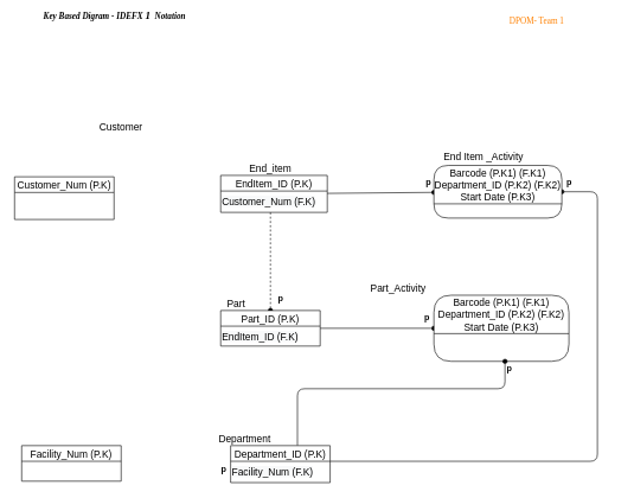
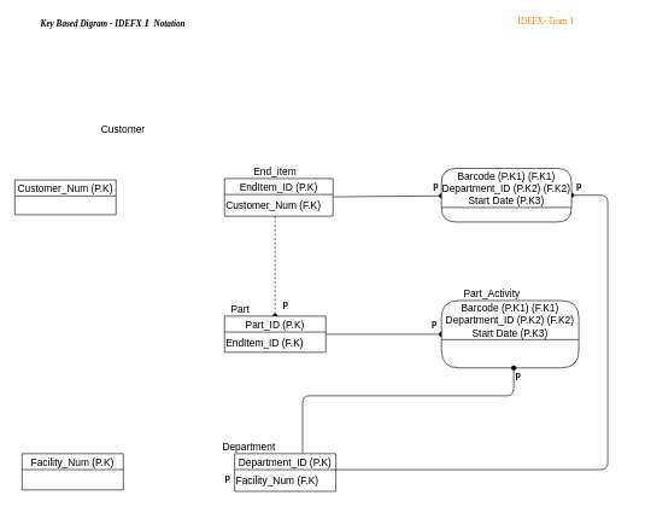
  <mxCell id="0" />
  <mxCell id="1" parent="0" />
  <mxCell id="2" value="&lt;span style=&quot;font-family: &amp;quot;helvetica&amp;quot; ; font-size: 14px&quot;&gt;Customer&lt;/span&gt;" style="text;html=1;strokeColor=none;fillColor=none;align=center;verticalAlign=middle;whiteSpace=wrap;rounded=0;fontFamily=Georgia;fontColor=#000000;" vertex="1" parent="1"><mxGeometry x="130" y="168" width="80" height="20" as="geometry" /></mxCell>
  <mxCell id="3" value="&lt;span style=&quot;font-family: &amp;#34;helvetica&amp;#34; ; font-size: 14px&quot;&gt;Part&lt;/span&gt;" style="text;html=1;strokeColor=none;fillColor=none;align=center;verticalAlign=middle;whiteSpace=wrap;rounded=0;fontFamily=Georgia;fontColor=#000000;" vertex="1" parent="1"><mxGeometry x="292" y="416" width="80" height="20" as="geometry" /></mxCell>
- <mxCell id="4" value="&lt;span style=&quot;font-family: &amp;#34;helvetica&amp;#34; ; font-size: 14px&quot;&gt;End Item _Activity&lt;/span&gt;" style="text;html=1;strokeColor=none;fillColor=none;align=center;verticalAlign=middle;whiteSpace=wrap;rounded=0;fontFamily=Georgia;fontColor=#000000;" vertex="1" parent="1"><mxGeometry x="615" y="210" width="130" height="20" as="geometry" /></mxCell>
  <mxCell id="5" value="&lt;span style=&quot;font-family: &amp;#34;helvetica&amp;#34; ; font-size: 14px&quot;&gt;End_item&lt;/span&gt;" style="text;html=1;strokeColor=none;fillColor=none;align=center;verticalAlign=middle;whiteSpace=wrap;rounded=0;fontFamily=Georgia;fontColor=#000000;" vertex="1" parent="1"><mxGeometry x="340" y="226" width="80" height="20" as="geometry" /></mxCell>
  <mxCell id="6" value="&lt;span style=&quot;font-family: &amp;#34;helvetica&amp;#34; ; font-size: 14px&quot;&gt;Department&lt;/span&gt;" style="text;html=1;strokeColor=none;fillColor=none;align=center;verticalAlign=middle;whiteSpace=wrap;rounded=0;fontFamily=Georgia;fontColor=#000000;" vertex="1" parent="1"><mxGeometry x="304" y="606" width="80" height="20" as="geometry" /></mxCell>
  <mxCell id="7" value="" style="fontSize=12;html=1;endArrow=oval;startArrow=none;startFill=0;endFill=1;" edge="1" parent="1" source="18" target="24"><mxGeometry width="100" height="100" relative="1" as="geometry"><mxPoint x="495" y="268" as="sourcePoint" /><mxPoint x="650" y="268" as="targetPoint" /></mxGeometry></mxCell>
  <mxCell id="8" style="edgeStyle=none;rounded=0;orthogonalLoop=1;jettySize=auto;html=1;exitX=0.75;exitY=0;exitDx=0;exitDy=0;fontFamily=Georgia;fontColor=#000000;" edge="1" parent="1" source="24" target="24"><mxGeometry relative="1" as="geometry" /></mxCell>
  <mxCell id="9" value="" style="fontSize=12;html=1;endArrow=oval;startArrow=none;startFill=0;endFill=1;dashed=1;" edge="1" parent="1" target="16"><mxGeometry width="100" height="100" relative="1" as="geometry"><mxPoint x="380" y="298" as="sourcePoint" /><mxPoint x="380" y="436" as="targetPoint" /></mxGeometry></mxCell>
- <mxCell id="10" value="&lt;span style=&quot;font-family: &amp;#34;helvetica&amp;#34; ; font-size: 14px&quot;&gt;Part_Activity&lt;/span&gt;" style="text;html=1;strokeColor=none;fillColor=none;align=center;verticalAlign=middle;whiteSpace=wrap;rounded=0;fontFamily=Georgia;fontColor=#000000;" vertex="1" parent="1"><mxGeometry x="520" y="394.5" width="80" height="20" as="geometry" /></mxCell>
+ <mxCell id="10" value="&lt;span style=&quot;font-family: &amp;#34;helvetica&amp;#34; ; font-size: 14px&quot;&gt;Part_Activity&lt;/span&gt;" style="text;html=1;strokeColor=none;fillColor=none;align=center;verticalAlign=middle;whiteSpace=wrap;rounded=0;fontFamily=Georgia;fontColor=#000000;" vertex="1" parent="1"><mxGeometry x="640" y="394.5" width="80" height="20" as="geometry" /></mxCell>
  <mxCell id="11" value="" style="fontSize=12;html=1;endArrow=oval;startArrow=none;startFill=0;endFill=1;" edge="1" parent="1" source="16" target="23"><mxGeometry width="100" height="100" relative="1" as="geometry"><mxPoint x="450" y="461" as="sourcePoint" /><mxPoint x="610" y="465" as="targetPoint" /></mxGeometry></mxCell>
  <mxCell id="12" value="" style="edgeStyle=orthogonalEdgeStyle;fontSize=12;html=1;endArrow=oval;startArrow=none;entryX=1;entryY=0.5;entryDx=0;entryDy=0;endFill=1;startFill=0;" edge="1" parent="1" source="21" target="24"><mxGeometry width="100" height="100" relative="1" as="geometry"><mxPoint x="520" y="726" as="sourcePoint" /><mxPoint x="860" y="266" as="targetPoint" /><Array as="points"><mxPoint x="840" y="648" /><mxPoint x="840" y="269" /></Array></mxGeometry></mxCell>
  <mxCell id="13" value="" style="fontSize=12;html=1;endArrow=oval;startArrow=none;edgeStyle=orthogonalEdgeStyle;startFill=0;endFill=1;" edge="1" parent="1" source="21" target="23"><mxGeometry width="100" height="100" relative="1" as="geometry"><mxPoint x="504" y="566" as="sourcePoint" /><mxPoint x="710" y="516" as="targetPoint" /><Array as="points"><mxPoint x="418" y="546" /><mxPoint x="710" y="546" /></Array></mxGeometry></mxCell>
  <mxCell id="14" style="edgeStyle=none;rounded=0;orthogonalLoop=1;jettySize=auto;html=1;exitX=1;exitY=0.5;exitDx=0;exitDy=0;fontFamily=Georgia;fontColor=#000000;" edge="1" parent="1" source="24" target="24"><mxGeometry relative="1" as="geometry" /></mxCell>
  <mxCell id="15" style="edgeStyle=none;rounded=0;orthogonalLoop=1;jettySize=auto;html=1;exitX=0;exitY=0.5;exitDx=0;exitDy=0;fontFamily=Georgia;fontColor=#000000;" edge="1" parent="1" source="23" target="23"><mxGeometry relative="1" as="geometry" /></mxCell>
  <mxCell id="16" value="Part_ID (P.K)" style="swimlane;fontStyle=0;childLayout=stackLayout;horizontal=1;startSize=22;horizontalStack=0;resizeParent=1;resizeParentMax=0;resizeLast=0;collapsible=1;marginBottom=0;align=center;fontSize=14;" vertex="1" parent="1"><mxGeometry x="310" y="436" width="140" height="50" as="geometry" /></mxCell>
  <mxCell id="17" value="&lt;span style=&quot;font-family: &amp;#34;helvetica&amp;#34; ; font-size: 14px ; font-style: normal ; font-weight: 400 ; letter-spacing: normal ; text-align: center ; text-indent: 0px ; text-transform: none ; word-spacing: 0px ; background-color: rgb(248 , 249 , 250) ; float: none ; display: inline&quot;&gt;EndItem_ID (F.K)&lt;/span&gt;" style="text;whiteSpace=wrap;html=1;fontFamily=Georgia;fontColor=#000000;" vertex="1" parent="16"><mxGeometry y="22" width="140" height="28" as="geometry" /></mxCell>
  <mxCell id="18" value="EndItem_ID (P.K)" style="swimlane;fontStyle=0;childLayout=stackLayout;horizontal=1;startSize=22;horizontalStack=0;resizeParent=1;resizeParentMax=0;resizeLast=0;collapsible=1;marginBottom=0;align=center;fontSize=14;" vertex="1" parent="1"><mxGeometry x="310" y="246" width="150" height="52" as="geometry" /></mxCell>
  <mxCell id="19" value="&lt;span style=&quot;font-family: &amp;#34;helvetica&amp;#34; ; font-size: 14px ; font-style: normal ; font-weight: 400 ; letter-spacing: normal ; text-align: center ; text-indent: 0px ; text-transform: none ; word-spacing: 0px ; background-color: rgb(248 , 249 , 250) ; float: none ; display: inline&quot;&gt;Customer_Num (F.K)&lt;/span&gt;" style="text;whiteSpace=wrap;html=1;fontFamily=Georgia;fontColor=#000000;" vertex="1" parent="18"><mxGeometry y="22" width="150" height="30" as="geometry" /></mxCell>
  <mxCell id="20" value="Facility_Num (P.K)" style="swimlane;fontStyle=0;childLayout=stackLayout;horizontal=1;startSize=22;horizontalStack=0;resizeParent=1;resizeParentMax=0;resizeLast=0;collapsible=1;marginBottom=0;align=center;fontSize=14;" vertex="1" parent="1"><mxGeometry x="30" y="626" width="140" height="50" as="geometry" /></mxCell>
  <mxCell id="21" value="Department_ID (P.K)" style="swimlane;fontStyle=0;childLayout=stackLayout;horizontal=1;startSize=22;horizontalStack=0;resizeParent=1;resizeParentMax=0;resizeLast=0;collapsible=1;marginBottom=0;align=center;fontSize=14;" vertex="1" parent="1"><mxGeometry x="324" y="626" width="140" height="52" as="geometry" /></mxCell>
  <mxCell id="22" value="&lt;span style=&quot;font-family: &amp;#34;helvetica&amp;#34; ; font-size: 14px ; font-style: normal ; font-weight: 400 ; letter-spacing: normal ; text-align: center ; text-indent: 0px ; text-transform: none ; word-spacing: 0px ; background-color: rgb(248 , 249 , 250) ; float: none ; display: inline&quot;&gt;Facility_Num (F.K)&lt;/span&gt;" style="text;whiteSpace=wrap;html=1;fontFamily=Georgia;fontColor=#000000;" vertex="1" parent="21"><mxGeometry y="22" width="140" height="30" as="geometry" /></mxCell>
  <mxCell id="23" value="Barcode (P.K1) (F.K1)&#10;Department_ID (P.K2) (F.K2)&#10;Start Date (P.K3)" style="swimlane;fontStyle=0;childLayout=stackLayout;horizontal=1;startSize=54;horizontalStack=0;resizeParent=1;resizeParentMax=0;resizeLast=0;collapsible=1;marginBottom=0;align=center;fontSize=14;rounded=1;" vertex="1" parent="1"><mxGeometry x="610" y="414.5" width="190" height="93" as="geometry" /></mxCell>
  <mxCell id="24" value="Barcode (P.K1) (F.K1)&#10;Department_ID (P.K2) (F.K2)&#10;Start Date (P.K3)" style="swimlane;fontStyle=0;childLayout=stackLayout;horizontal=1;startSize=54;horizontalStack=0;resizeParent=1;resizeParentMax=0;resizeLast=0;collapsible=1;marginBottom=0;align=center;fontSize=14;rounded=1;" vertex="1" parent="1"><mxGeometry x="610" y="232" width="180" height="74" as="geometry" /></mxCell>
- <mxCell id="25" value="Customer_Num (P.K)" style="swimlane;fontStyle=0;childLayout=stackLayout;horizontal=1;startSize=22;horizontalStack=0;resizeParent=1;resizeParentMax=0;resizeLast=0;collapsible=1;marginBottom=0;align=center;fontSize=14;" vertex="1" parent="1"><mxGeometry x="20" y="248" width="140" height="60" as="geometry" /></mxCell>
+ <mxCell id="25" value="Customer_Num (P.K)" style="swimlane;fontStyle=0;childLayout=stackLayout;horizontal=1;startSize=22;horizontalStack=0;resizeParent=1;resizeParentMax=0;resizeLast=0;collapsible=1;marginBottom=0;align=center;fontSize=14;" vertex="1" parent="1"><mxGeometry x="20" y="248" width="140" height="48" as="geometry" /></mxCell>
  <mxCell id="26" value="&lt;b&gt;p&lt;/b&gt;" style="text;html=1;align=center;verticalAlign=middle;resizable=0;points=[];autosize=1;" vertex="1" parent="1"><mxGeometry x="592" y="246" width="20" height="20" as="geometry" /></mxCell>
  <mxCell id="27" value="&lt;b&gt;p&lt;/b&gt;" style="text;html=1;align=center;verticalAlign=middle;resizable=0;points=[];autosize=1;" vertex="1" parent="1"><mxGeometry x="790" y="246" width="20" height="20" as="geometry" /></mxCell>
  <mxCell id="28" value="&lt;b&gt;p&lt;/b&gt;" style="text;html=1;align=center;verticalAlign=middle;resizable=0;points=[];autosize=1;" vertex="1" parent="1"><mxGeometry x="706" y="507.5" width="20" height="20" as="geometry" /></mxCell>
  <mxCell id="29" value="&lt;b&gt;p&lt;/b&gt;" style="text;html=1;align=center;verticalAlign=middle;resizable=0;points=[];autosize=1;" vertex="1" parent="1"><mxGeometry x="304" y="650" width="20" height="20" as="geometry" /></mxCell>
  <mxCell id="30" value="&lt;b&gt;p&lt;/b&gt;" style="text;html=1;align=center;verticalAlign=middle;resizable=0;points=[];autosize=1;" vertex="1" parent="1"><mxGeometry x="590" y="436" width="20" height="20" as="geometry" /></mxCell>
  <mxCell id="31" value="&lt;b&gt;p&lt;/b&gt;" style="text;html=1;align=center;verticalAlign=middle;resizable=0;points=[];autosize=1;" vertex="1" parent="1"><mxGeometry x="384" y="410" width="20" height="20" as="geometry" /></mxCell>
- <mxCell id="32" value="Key Based Digram - IDEFX&amp;nbsp;&lt;font style=&quot;font-size: 15px&quot;&gt;1&lt;/font&gt;&amp;nbsp; Notation" style="text;html=1;strokeColor=none;fillColor=none;align=center;verticalAlign=middle;whiteSpace=wrap;rounded=0;fontFamily=Georgia;fontStyle=3" vertex="1" parent="1"><mxGeometry x="31" y="10" width="260" height="20" as="geometry" /></mxCell>
- <mxCell id="33" value="DPOM- Team 1" style="text;html=1;strokeColor=none;fillColor=none;align=center;verticalAlign=middle;whiteSpace=wrap;rounded=0;fontColor=#FF8000;fontFamily=Georgia;" vertex="1" parent="1"><mxGeometry x="640" y="20" width="230" height="20" as="geometry" /></mxCell>
+ <mxCell id="32" value="Key Based Digram - IDEFX&amp;nbsp;&lt;font style=&quot;font-size: 15px&quot;&gt;1&lt;/font&gt;&amp;nbsp; Notation" style="text;html=1;strokeColor=none;fillColor=none;align=center;verticalAlign=middle;whiteSpace=wrap;rounded=0;fontFamily=Georgia;fontStyle=3" vertex="1" parent="1"><mxGeometry x="26" y="20" width="260" height="20" as="geometry" /></mxCell>
+ <mxCell id="33" value="IDEFX- Team 1" style="text;html=1;strokeColor=none;fillColor=none;align=center;verticalAlign=middle;whiteSpace=wrap;rounded=0;fontColor=#FF8000;fontFamily=Georgia;" vertex="1" parent="1"><mxGeometry x="640" y="20" width="230" height="20" as="geometry" /></mxCell>
